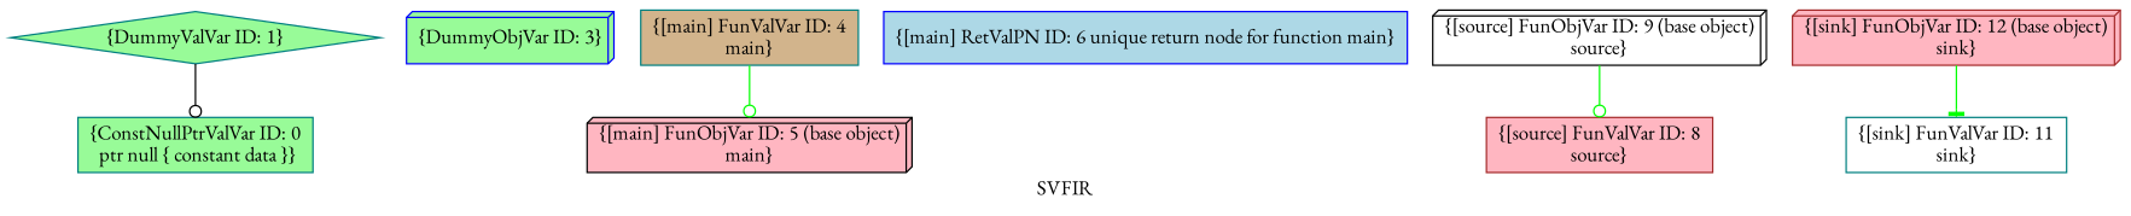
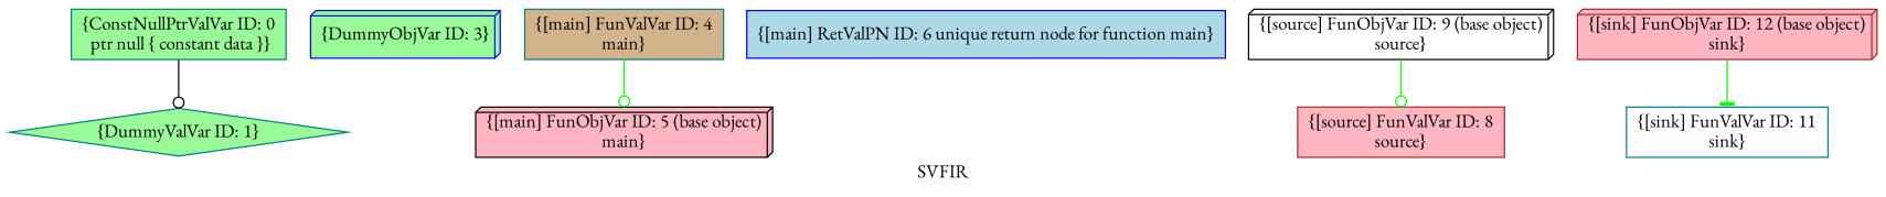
  digraph {
    fontname="EB Garamond"
    label=SVFIR
    node [color=teal fillcolor=palegreen fontname="EB Garamond" shape=box style=filled]
    edge [arrowhead=odot color=green fontname="EB Garamond"]
    n1 [label="{ConstNullPtrValVar ID: 0\n ptr null \{ constant data \}}"]
    n2 [label="{DummyValVar ID: 1}" shape=diamond]
    n3 [color=blue label="{DummyObjVar ID: 3}" shape=box3d]
    n4 [fillcolor=tan label="{[main] FunValVar ID: 4\nmain}"]
    n5 [color=black fillcolor=lightpink label="{[main] FunObjVar ID: 5 (base object)\nmain}" shape=box3d]
    n6 [color=blue fillcolor=lightblue label="{[main] RetValPN ID: 6 unique return node for function main}"]
    n7 [color=brown fillcolor=lightpink label="{[source] FunValVar ID: 8\nsource}"]
    n8 [color=black fillcolor=white label="{[source] FunObjVar ID: 9 (base object)\nsource}" shape=box3d]
    n9 [fillcolor=white label="{[sink] FunValVar ID: 11\nsink}"]
    n10 [color=brown fillcolor=lightpink label="{[sink] FunObjVar ID: 12 (base object)\nsink}" shape=box3d]
-   n2 -> n1 [color=black]
+   n1 -> n2 [color=black]
    n4 -> n5
    n8 -> n7
    n10 -> n9 [arrowhead=tee]
  }
